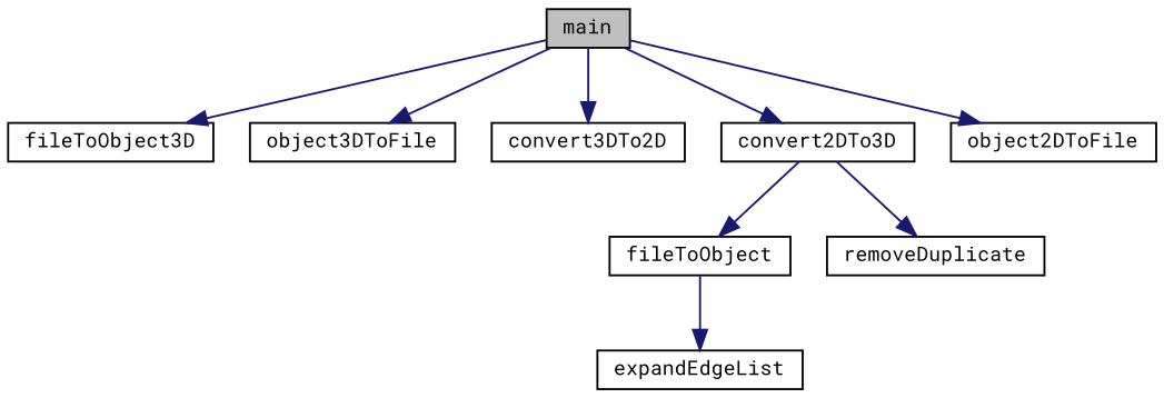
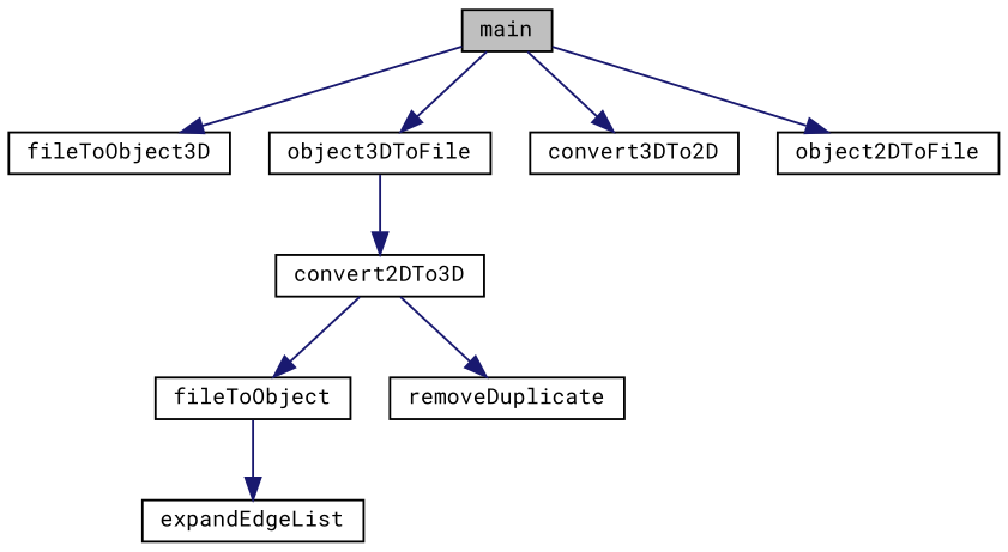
  digraph {
    fontname="Roboto Mono"
    rankdir=TB
    node [color=black fillcolor=white fontname="Roboto Mono" fontsize=10 shape=record style=filled]
    edge [color=midnightblue fontname="Roboto Mono" fontsize=10 labelfontname=Helvetica labelfontsize=10 style=solid]
    n1 [fillcolor=grey75 fontcolor=black height=0.2 label=main width=0.4]
    n2 [height=0.2 label=fileToObject3D width=0.4]
    n3 [height=0.2 label=object3DToFile width=0.4]
    n4 [height=0.2 label=convert3DTo2D width=0.4]
    n5 [height=0.2 label=convert2DTo3D width=0.4]
    n6 [height=0.2 label=object2DToFile width=0.4]
    n7 [height=0.2 label=fileToObject width=0.4]
    n8 [height=0.2 label=removeDuplicate width=0.4]
    n9 [height=0.2 label=expandEdgeList width=0.4]
    n1 -> n2
    n1 -> n3
    n1 -> n4
-   n1 -> n5
+   n3 -> n5
    n1 -> n6
    n5 -> n7
    n5 -> n8
    n7 -> n9
  }
